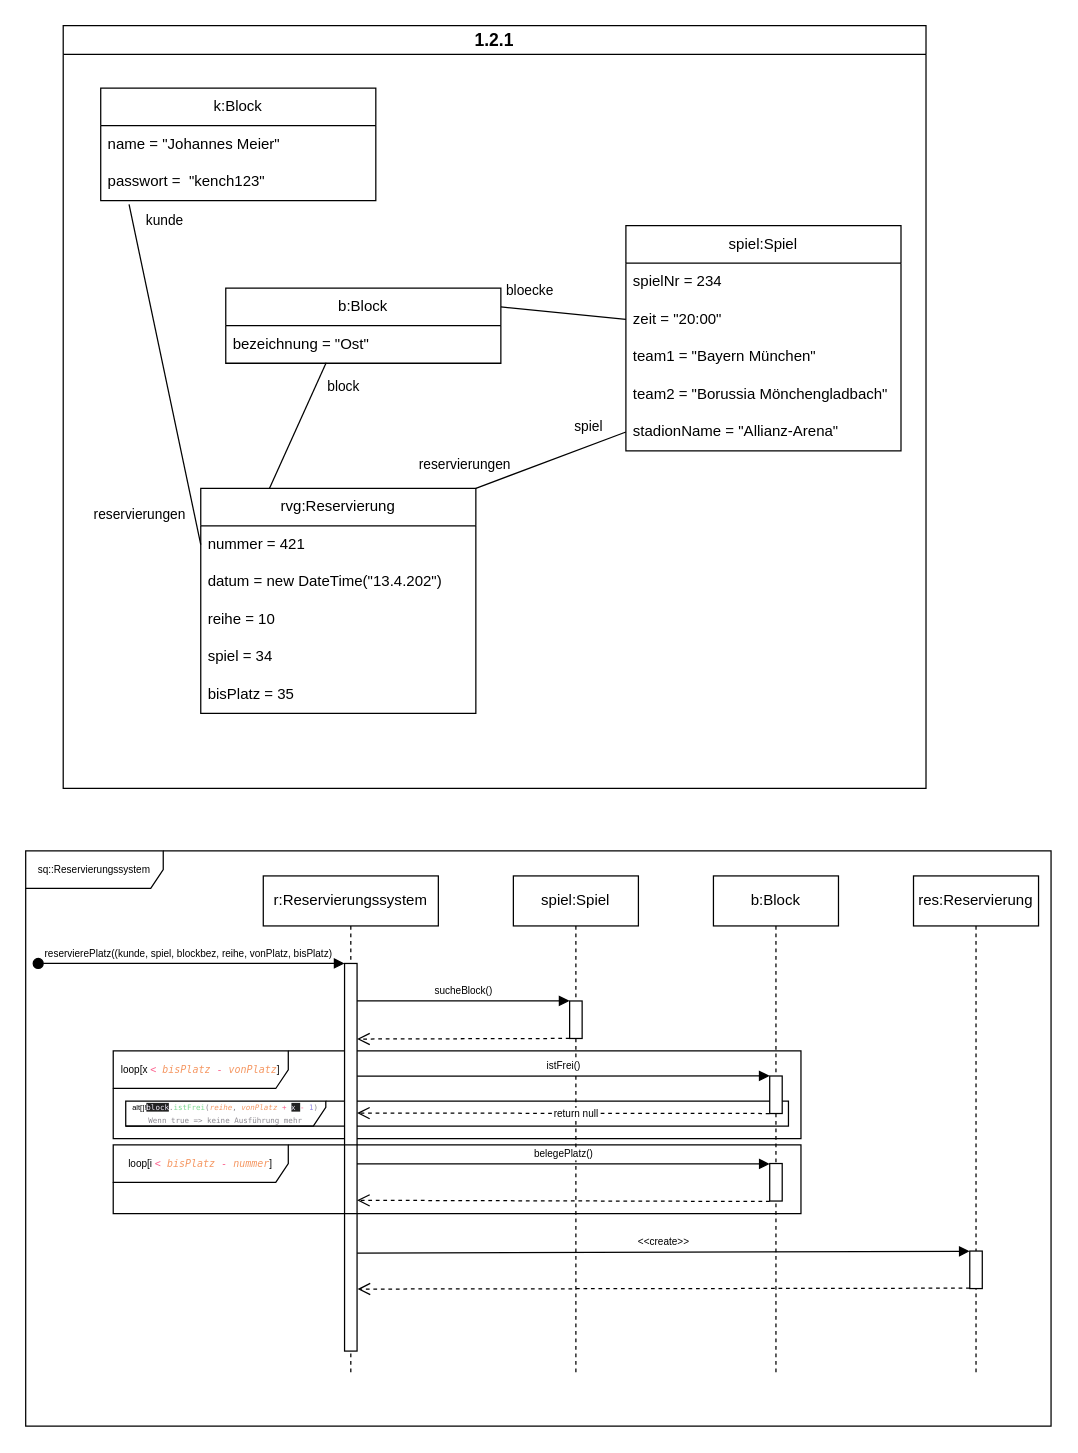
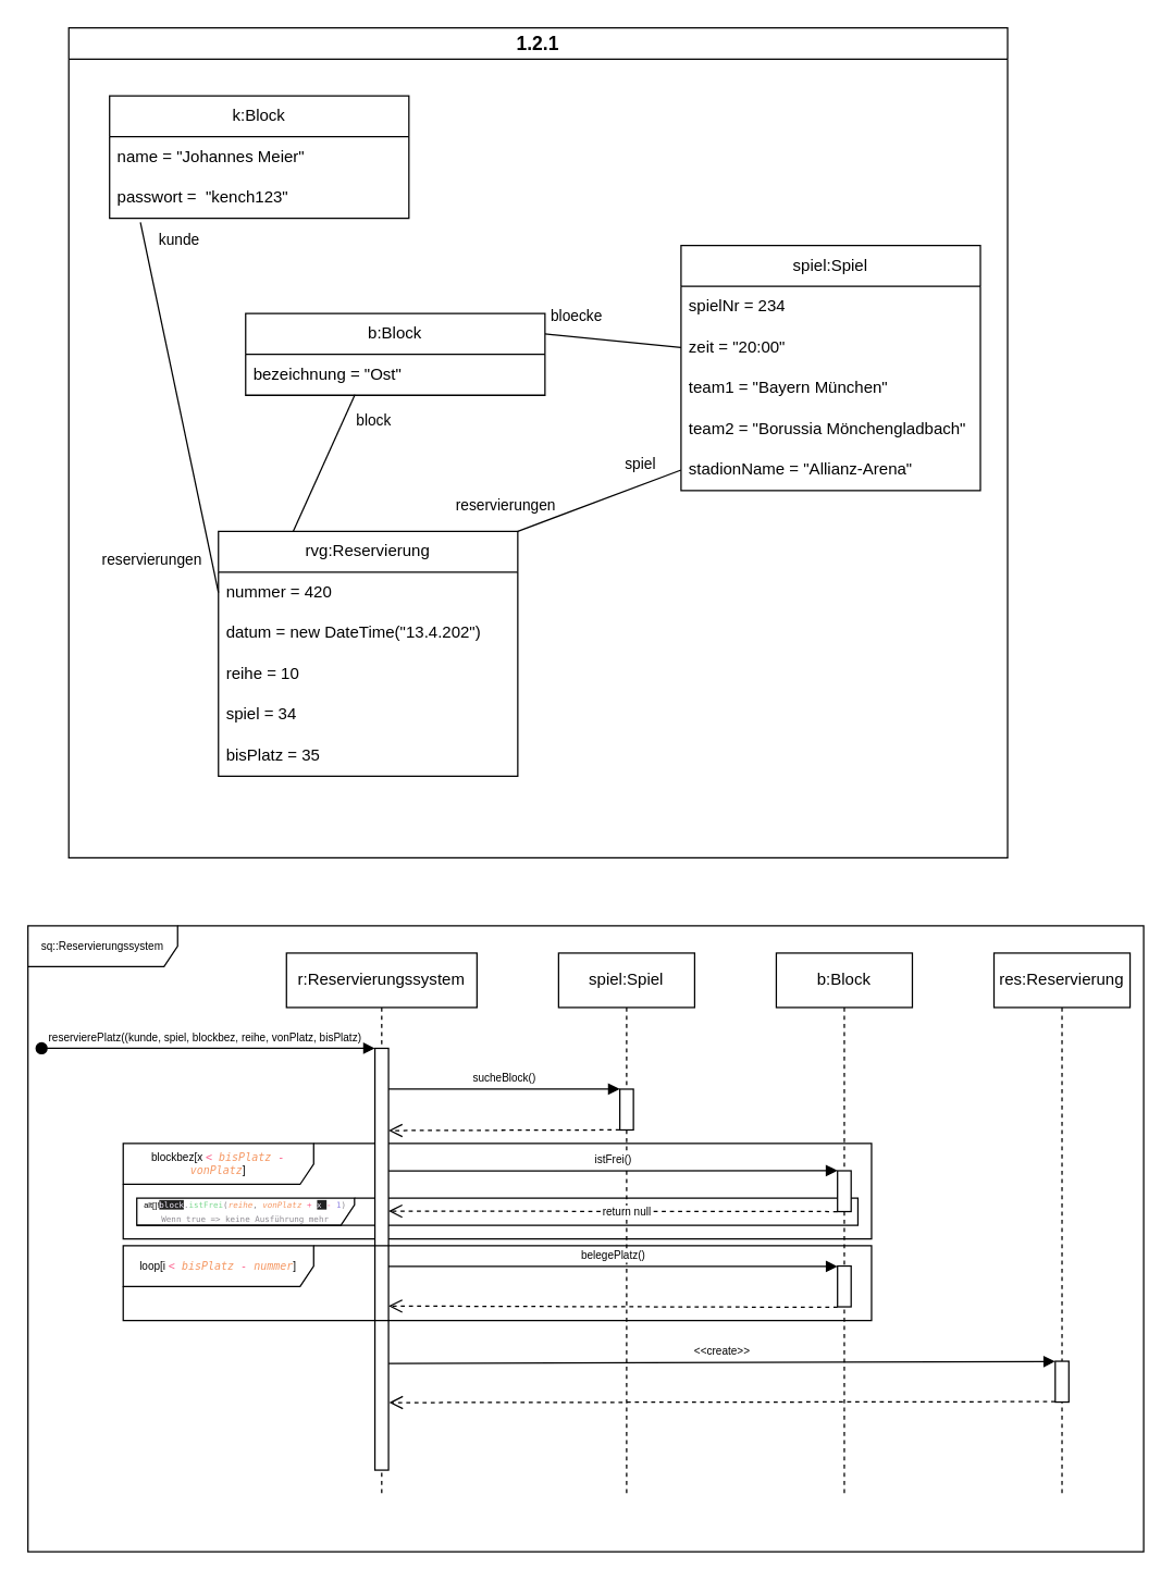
  <mxCell id="0" />
  <mxCell id="1" parent="0" />
  <mxCell id="2" value="sq::Reservierungssystem" style="shape=umlFrame;whiteSpace=wrap;html=1;fontSize=8;width=110;height=30;" vertex="1" parent="1"><mxGeometry y="680" width="820" height="460" as="geometry" x="20" /></mxCell>
- <mxCell id="3" value="loop[x &lt;span style=&quot;font-family: &amp;quot;JetBrains Mono&amp;quot;, monospace; color: rgb(252, 97, 141);&quot;&gt;&amp;lt; &lt;/span&gt;&lt;span style=&quot;font-family: &amp;quot;JetBrains Mono&amp;quot;, monospace; color: rgb(245, 151, 98); font-style: italic;&quot;&gt;bisPlatz &lt;/span&gt;&lt;span style=&quot;font-family: &amp;quot;JetBrains Mono&amp;quot;, monospace; color: rgb(252, 97, 141);&quot;&gt;- &lt;/span&gt;&lt;span style=&quot;font-family: &amp;quot;JetBrains Mono&amp;quot;, monospace; color: rgb(245, 151, 98); font-style: italic;&quot;&gt;vonPlatz&lt;/span&gt;&lt;span style=&quot;background-color: initial;&quot;&gt;]&lt;/span&gt;" style="shape=umlFrame;whiteSpace=wrap;html=1;fontSize=8;width=140;height=30;" vertex="1" parent="1"><mxGeometry x="90" y="840" width="550" height="70" as="geometry" /></mxCell>
+ <mxCell id="3" value="blockbez[x &lt;span style=&quot;font-family: &amp;quot;JetBrains Mono&amp;quot;, monospace; color: rgb(252, 97, 141);&quot;&gt;&amp;lt; &lt;/span&gt;&lt;span style=&quot;font-family: &amp;quot;JetBrains Mono&amp;quot;, monospace; color: rgb(245, 151, 98); font-style: italic;&quot;&gt;bisPlatz &lt;/span&gt;&lt;span style=&quot;font-family: &amp;quot;JetBrains Mono&amp;quot;, monospace; color: rgb(252, 97, 141);&quot;&gt;- &lt;/span&gt;&lt;span style=&quot;font-family: &amp;quot;JetBrains Mono&amp;quot;, monospace; color: rgb(245, 151, 98); font-style: italic;&quot;&gt;vonPlatz&lt;/span&gt;&lt;span style=&quot;background-color: initial;&quot;&gt;]&lt;/span&gt;" style="shape=umlFrame;whiteSpace=wrap;html=1;fontSize=8;width=140;height=30;" vertex="1" parent="1"><mxGeometry x="90" y="840" width="550" height="70" as="geometry" /></mxCell>
  <mxCell id="4" value="&lt;font style=&quot;font-size: 6px;&quot;&gt;alt[]!&lt;span style=&quot;background-color: rgb(34, 34, 34); color: rgb(247, 241, 255); font-family: &amp;quot;JetBrains Mono&amp;quot;, monospace;&quot;&gt;block&lt;/span&gt;&lt;span style=&quot;font-family: &amp;quot;JetBrains Mono&amp;quot;, monospace; color: rgb(139, 136, 143);&quot;&gt;.&lt;/span&gt;&lt;span style=&quot;font-family: &amp;quot;JetBrains Mono&amp;quot;, monospace; color: rgb(123, 216, 143);&quot;&gt;istFrei&lt;/span&gt;&lt;span style=&quot;font-family: &amp;quot;JetBrains Mono&amp;quot;, monospace; color: rgb(139, 136, 143);&quot;&gt;(&lt;/span&gt;&lt;span style=&quot;font-family: &amp;quot;JetBrains Mono&amp;quot;, monospace; color: rgb(245, 151, 98); font-style: italic;&quot;&gt;reihe&lt;/span&gt;&lt;span style=&quot;font-family: &amp;quot;JetBrains Mono&amp;quot;, monospace; color: rgb(139, 136, 143);&quot;&gt;, &lt;/span&gt;&lt;span style=&quot;font-family: &amp;quot;JetBrains Mono&amp;quot;, monospace; color: rgb(245, 151, 98); font-style: italic;&quot;&gt;vonPlatz &lt;/span&gt;&lt;span style=&quot;font-family: &amp;quot;JetBrains Mono&amp;quot;, monospace; color: rgb(252, 97, 141);&quot;&gt;+ &lt;/span&gt;&lt;span style=&quot;background-color: rgb(34, 34, 34); color: rgb(247, 241, 255); font-family: &amp;quot;JetBrains Mono&amp;quot;, monospace;&quot;&gt;x &lt;/span&gt;&lt;span style=&quot;font-family: &amp;quot;JetBrains Mono&amp;quot;, monospace; color: rgb(252, 97, 141);&quot;&gt;- &lt;/span&gt;&lt;span style=&quot;font-family: &amp;quot;JetBrains Mono&amp;quot;, monospace; color: rgb(148, 138, 227);&quot;&gt;1&lt;/span&gt;&lt;span style=&quot;font-family: &amp;quot;JetBrains Mono&amp;quot;, monospace; color: rgb(139, 136, 143);&quot;&gt;)&lt;br&gt;Wenn true =&amp;gt; keine Ausführung mehr&lt;br&gt;&lt;/span&gt;&lt;/font&gt;" style="shape=umlFrame;whiteSpace=wrap;html=1;fontSize=8;width=160;height=20;" vertex="1" parent="1"><mxGeometry x="100" y="880" width="530" height="20" as="geometry" /></mxCell>
  <mxCell id="5" value="&lt;font style=&quot;font-size: 14px;&quot;&gt;1.2.1&lt;/font&gt;" style="swimlane;whiteSpace=wrap;html=1;startSize=23;" parent="1" vertex="1"><mxGeometry x="50" y="20" width="690" height="610" as="geometry" /></mxCell>
  <mxCell id="6" value="k:Block" style="swimlane;fontStyle=0;childLayout=stackLayout;horizontal=1;startSize=30;horizontalStack=0;resizeParent=1;resizeParentMax=0;resizeLast=0;collapsible=1;marginBottom=0;whiteSpace=wrap;html=1;" parent="5" vertex="1"><mxGeometry x="30" y="50" width="220" height="90" as="geometry" /></mxCell>
  <mxCell id="7" value="name = &quot;Johannes Meier&quot;" style="text;strokeColor=none;fillColor=none;align=left;verticalAlign=middle;spacingLeft=4;spacingRight=4;overflow=hidden;points=[[0,0.5],[1,0.5]];portConstraint=eastwest;rotatable=0;whiteSpace=wrap;html=1;" parent="6" vertex="1"><mxGeometry y="30" width="220" height="30" as="geometry" /></mxCell>
  <mxCell id="8" value="passwort =&amp;nbsp; &quot;kench123&quot;" style="text;strokeColor=none;fillColor=none;align=left;verticalAlign=middle;spacingLeft=4;spacingRight=4;overflow=hidden;points=[[0,0.5],[1,0.5]];portConstraint=eastwest;rotatable=0;whiteSpace=wrap;html=1;" parent="6" vertex="1"><mxGeometry y="60" width="220" height="30" as="geometry" /></mxCell>
  <mxCell id="9" value="spiel:Spiel" style="swimlane;fontStyle=0;childLayout=stackLayout;horizontal=1;startSize=30;horizontalStack=0;resizeParent=1;resizeParentMax=0;resizeLast=0;collapsible=1;marginBottom=0;whiteSpace=wrap;html=1;" parent="5" vertex="1"><mxGeometry x="450" y="160" width="220" height="180" as="geometry" /></mxCell>
  <mxCell id="10" value="spielNr = 234" style="text;strokeColor=none;fillColor=none;align=left;verticalAlign=middle;spacingLeft=4;spacingRight=4;overflow=hidden;points=[[0,0.5],[1,0.5]];portConstraint=eastwest;rotatable=0;whiteSpace=wrap;html=1;" parent="9" vertex="1"><mxGeometry y="30" width="220" height="30" as="geometry" /></mxCell>
  <mxCell id="11" value="zeit = &quot;20:00&quot;" style="text;strokeColor=none;fillColor=none;align=left;verticalAlign=middle;spacingLeft=4;spacingRight=4;overflow=hidden;points=[[0,0.5],[1,0.5]];portConstraint=eastwest;rotatable=0;whiteSpace=wrap;html=1;" parent="9" vertex="1"><mxGeometry y="60" width="220" height="30" as="geometry" /></mxCell>
  <mxCell id="12" value="team1 = &quot;Bayern München&quot;" style="text;strokeColor=none;fillColor=none;align=left;verticalAlign=middle;spacingLeft=4;spacingRight=4;overflow=hidden;points=[[0,0.5],[1,0.5]];portConstraint=eastwest;rotatable=0;whiteSpace=wrap;html=1;" parent="9" vertex="1"><mxGeometry y="90" width="220" height="30" as="geometry" /></mxCell>
  <mxCell id="13" value="team2 = &quot;Borussia Mönchengladbach&quot;" style="text;strokeColor=none;fillColor=none;align=left;verticalAlign=middle;spacingLeft=4;spacingRight=4;overflow=hidden;points=[[0,0.5],[1,0.5]];portConstraint=eastwest;rotatable=0;whiteSpace=wrap;html=1;" parent="9" vertex="1"><mxGeometry y="120" width="220" height="30" as="geometry" /></mxCell>
  <mxCell id="14" value="stadionName = &quot;Allianz-Arena&quot;" style="text;strokeColor=none;fillColor=none;align=left;verticalAlign=middle;spacingLeft=4;spacingRight=4;overflow=hidden;points=[[0,0.5],[1,0.5]];portConstraint=eastwest;rotatable=0;whiteSpace=wrap;html=1;" parent="9" vertex="1"><mxGeometry y="150" width="220" height="30" as="geometry" /></mxCell>
  <mxCell id="15" style="edgeStyle=none;rounded=0;orthogonalLoop=1;jettySize=auto;html=1;exitX=1;exitY=0.25;exitDx=0;exitDy=0;entryX=0;entryY=0.5;entryDx=0;entryDy=0;endArrow=none;endFill=0;" parent="5" source="17" target="11" edge="1"><mxGeometry relative="1" as="geometry" /></mxCell>
  <mxCell id="16" value="bloecke" style="edgeLabel;html=1;align=center;verticalAlign=middle;resizable=0;points=[];" parent="15" vertex="1" connectable="0"><mxGeometry x="-0.852" y="2" relative="1" as="geometry"><mxPoint x="15" y="-12" as="offset" /></mxGeometry></mxCell>
  <mxCell id="17" value="b:Block" style="swimlane;fontStyle=0;childLayout=stackLayout;horizontal=1;startSize=30;horizontalStack=0;resizeParent=1;resizeParentMax=0;resizeLast=0;collapsible=1;marginBottom=0;whiteSpace=wrap;html=1;" parent="5" vertex="1"><mxGeometry x="130" y="210" width="220" height="60" as="geometry" /></mxCell>
  <mxCell id="18" value="bezeichnung = &quot;Ost&quot;" style="text;strokeColor=none;fillColor=none;align=left;verticalAlign=middle;spacingLeft=4;spacingRight=4;overflow=hidden;points=[[0,0.5],[1,0.5]];portConstraint=eastwest;rotatable=0;whiteSpace=wrap;html=1;" parent="17" vertex="1"><mxGeometry y="30" width="220" height="30" as="geometry" /></mxCell>
  <mxCell id="19" style="rounded=0;orthogonalLoop=1;jettySize=auto;html=1;exitX=1;exitY=0;exitDx=0;exitDy=0;entryX=0;entryY=0.5;entryDx=0;entryDy=0;endArrow=none;endFill=0;" parent="5" source="24" target="14" edge="1"><mxGeometry relative="1" as="geometry" /></mxCell>
  <mxCell id="20" value="spiel" style="edgeLabel;html=1;align=center;verticalAlign=middle;resizable=0;points=[];" parent="19" vertex="1" connectable="0"><mxGeometry x="0.675" y="1" relative="1" as="geometry"><mxPoint x="-10" y="-11" as="offset" /></mxGeometry></mxCell>
  <mxCell id="21" value="reservierungen" style="edgeLabel;html=1;align=center;verticalAlign=middle;resizable=0;points=[];" parent="19" vertex="1" connectable="0"><mxGeometry x="-0.785" y="-1" relative="1" as="geometry"><mxPoint x="-23" y="-16" as="offset" /></mxGeometry></mxCell>
  <mxCell id="22" style="edgeStyle=none;rounded=0;orthogonalLoop=1;jettySize=auto;html=1;exitX=0.25;exitY=0;exitDx=0;exitDy=0;entryX=0.365;entryY=0.987;entryDx=0;entryDy=0;entryPerimeter=0;endArrow=none;endFill=0;" parent="5" source="24" target="18" edge="1"><mxGeometry relative="1" as="geometry" /></mxCell>
  <mxCell id="23" value="block" style="edgeLabel;html=1;align=center;verticalAlign=middle;resizable=0;points=[];" parent="22" vertex="1" connectable="0"><mxGeometry x="0.574" relative="1" as="geometry"><mxPoint x="23" y="-2" as="offset" /></mxGeometry></mxCell>
  <mxCell id="24" value="rvg:Reservierung" style="swimlane;fontStyle=0;childLayout=stackLayout;horizontal=1;startSize=30;horizontalStack=0;resizeParent=1;resizeParentMax=0;resizeLast=0;collapsible=1;marginBottom=0;whiteSpace=wrap;html=1;" parent="5" vertex="1"><mxGeometry x="110" y="370" width="220" height="180" as="geometry" /></mxCell>
- <mxCell id="25" value="nummer = 421" style="text;strokeColor=none;fillColor=none;align=left;verticalAlign=middle;spacingLeft=4;spacingRight=4;overflow=hidden;points=[[0,0.5],[1,0.5]];portConstraint=eastwest;rotatable=0;whiteSpace=wrap;html=1;" parent="24" vertex="1"><mxGeometry y="30" width="220" height="30" as="geometry" /></mxCell>
+ <mxCell id="25" value="nummer = 420" style="text;strokeColor=none;fillColor=none;align=left;verticalAlign=middle;spacingLeft=4;spacingRight=4;overflow=hidden;points=[[0,0.5],[1,0.5]];portConstraint=eastwest;rotatable=0;whiteSpace=wrap;html=1;" parent="24" vertex="1"><mxGeometry y="30" width="220" height="30" as="geometry" /></mxCell>
  <mxCell id="26" value="datum = new DateTime(&quot;13.4.202&quot;)" style="text;strokeColor=none;fillColor=none;align=left;verticalAlign=middle;spacingLeft=4;spacingRight=4;overflow=hidden;points=[[0,0.5],[1,0.5]];portConstraint=eastwest;rotatable=0;whiteSpace=wrap;html=1;" parent="24" vertex="1"><mxGeometry y="60" width="220" height="30" as="geometry" /></mxCell>
  <mxCell id="27" value="reihe = 10" style="text;strokeColor=none;fillColor=none;align=left;verticalAlign=middle;spacingLeft=4;spacingRight=4;overflow=hidden;points=[[0,0.5],[1,0.5]];portConstraint=eastwest;rotatable=0;whiteSpace=wrap;html=1;" parent="24" vertex="1"><mxGeometry y="90" width="220" height="30" as="geometry" /></mxCell>
  <mxCell id="28" value="spiel = 34" style="text;strokeColor=none;fillColor=none;align=left;verticalAlign=middle;spacingLeft=4;spacingRight=4;overflow=hidden;points=[[0,0.5],[1,0.5]];portConstraint=eastwest;rotatable=0;whiteSpace=wrap;html=1;" parent="24" vertex="1"><mxGeometry y="120" width="220" height="30" as="geometry" /></mxCell>
  <mxCell id="29" value="bisPlatz = 35" style="text;strokeColor=none;fillColor=none;align=left;verticalAlign=middle;spacingLeft=4;spacingRight=4;overflow=hidden;points=[[0,0.5],[1,0.5]];portConstraint=eastwest;rotatable=0;whiteSpace=wrap;html=1;" parent="24" vertex="1"><mxGeometry y="150" width="220" height="30" as="geometry" /></mxCell>
  <mxCell id="30" style="edgeStyle=none;rounded=0;orthogonalLoop=1;jettySize=auto;html=1;exitX=0;exitY=0.5;exitDx=0;exitDy=0;entryX=0.103;entryY=1.1;entryDx=0;entryDy=0;entryPerimeter=0;endArrow=none;endFill=0;" parent="5" source="25" target="8" edge="1"><mxGeometry relative="1" as="geometry" /></mxCell>
  <mxCell id="31" value="reservierungen" style="edgeLabel;html=1;align=center;verticalAlign=middle;resizable=0;points=[];" parent="30" vertex="1" connectable="0"><mxGeometry x="-0.486" y="-1" relative="1" as="geometry"><mxPoint x="-36" y="45" as="offset" /></mxGeometry></mxCell>
  <mxCell id="32" value="kunde" style="edgeLabel;html=1;align=center;verticalAlign=middle;resizable=0;points=[];" parent="30" vertex="1" connectable="0"><mxGeometry x="0.907" relative="1" as="geometry"><mxPoint x="25" as="offset" /></mxGeometry></mxCell>
  <mxCell id="33" value="r:Reservierungssystem" style="shape=umlLifeline;perimeter=lifelinePerimeter;whiteSpace=wrap;html=1;container=1;collapsible=0;recursiveResize=0;outlineConnect=0;" parent="1" vertex="1"><mxGeometry x="210" y="700" width="140" height="400" as="geometry" /></mxCell>
  <mxCell id="34" value="" style="html=1;points=[];perimeter=orthogonalPerimeter;" parent="33" vertex="1"><mxGeometry x="65" y="70" width="10" height="310" as="geometry" /></mxCell>
  <mxCell id="35" value="&lt;font style=&quot;font-size: 8px;&quot;&gt;reservierePlatz((kunde, spiel, blockbez, reihe, vonPlatz, bisPlatz)&lt;/font&gt;" style="html=1;verticalAlign=bottom;startArrow=oval;startFill=1;endArrow=block;startSize=8;rounded=0;" parent="33" edge="1"><mxGeometry x="-0.02" width="60" relative="1" as="geometry"><mxPoint x="-180" y="70" as="sourcePoint" /><mxPoint x="65" y="70" as="targetPoint" /><mxPoint as="offset" /></mxGeometry></mxCell>
  <mxCell id="36" value="spiel:Spiel" style="shape=umlLifeline;perimeter=lifelinePerimeter;whiteSpace=wrap;html=1;container=1;collapsible=0;recursiveResize=0;outlineConnect=0;" parent="1" vertex="1"><mxGeometry x="410" y="700" width="100" height="400" as="geometry" /></mxCell>
  <mxCell id="37" value="" style="html=1;points=[];perimeter=orthogonalPerimeter;fontSize=8;" parent="36" vertex="1"><mxGeometry x="45" y="100" width="10" height="30" as="geometry" /></mxCell>
  <mxCell id="38" value="istFrei()" style="html=1;verticalAlign=bottom;endArrow=block;rounded=0;fontSize=8;entryX=-0.006;entryY=-0.004;entryDx=0;entryDy=0;entryPerimeter=0;" parent="36" target="40" edge="1"><mxGeometry width="80" relative="1" as="geometry"><mxPoint x="-124.92" y="160.12" as="sourcePoint" /><mxPoint x="45.0" y="160.0" as="targetPoint" /></mxGeometry></mxCell>
  <mxCell id="39" value="b:Block" style="shape=umlLifeline;perimeter=lifelinePerimeter;whiteSpace=wrap;html=1;container=1;collapsible=0;recursiveResize=0;outlineConnect=0;" parent="1" vertex="1"><mxGeometry x="570" y="700" width="100" height="400" as="geometry" /></mxCell>
  <mxCell id="40" value="" style="html=1;points=[];perimeter=orthogonalPerimeter;fontSize=8;" parent="39" vertex="1"><mxGeometry x="45" y="160" width="10" height="30" as="geometry" /></mxCell>
  <mxCell id="41" value="" style="html=1;points=[];perimeter=orthogonalPerimeter;fontSize=8;" parent="39" vertex="1"><mxGeometry x="45" y="230" width="10" height="30" as="geometry" /></mxCell>
  <mxCell id="42" value="res:Reservierung" style="shape=umlLifeline;perimeter=lifelinePerimeter;whiteSpace=wrap;html=1;container=1;collapsible=0;recursiveResize=0;outlineConnect=0;" parent="1" vertex="1"><mxGeometry x="730" y="700" width="100" height="400" as="geometry" /></mxCell>
  <mxCell id="43" value="" style="html=1;points=[];perimeter=orthogonalPerimeter;fontSize=8;" parent="42" vertex="1"><mxGeometry x="45" y="300" width="10" height="30" as="geometry" /></mxCell>
  <mxCell id="44" value="sucheBlock()" style="html=1;verticalAlign=bottom;endArrow=block;rounded=0;fontSize=8;entryX=-0.008;entryY=-0.004;entryDx=0;entryDy=0;entryPerimeter=0;" parent="1" target="37" edge="1"><mxGeometry width="80" relative="1" as="geometry"><mxPoint x="285" y="800" as="sourcePoint" /><mxPoint x="365" y="800" as="targetPoint" /></mxGeometry></mxCell>
  <mxCell id="45" value="" style="html=1;verticalAlign=bottom;endArrow=open;dashed=1;endSize=8;rounded=0;fontSize=8;entryX=1.004;entryY=0.195;entryDx=0;entryDy=0;entryPerimeter=0;exitX=-0.005;exitY=0.999;exitDx=0;exitDy=0;exitPerimeter=0;" parent="1" source="37" target="34" edge="1"><mxGeometry relative="1" as="geometry"><mxPoint x="450" y="830" as="sourcePoint" /><mxPoint x="370" y="830" as="targetPoint" /></mxGeometry></mxCell>
  <mxCell id="46" value="" style="html=1;verticalAlign=bottom;endArrow=open;dashed=1;endSize=8;rounded=0;fontSize=8;entryX=0.998;entryY=0.386;entryDx=0;entryDy=0;entryPerimeter=0;exitX=-0.018;exitY=1;exitDx=0;exitDy=0;exitPerimeter=0;" parent="1" source="40" target="34" edge="1"><mxGeometry relative="1" as="geometry"><mxPoint x="610" y="890" as="sourcePoint" /><mxPoint x="440" y="890.48" as="targetPoint" /></mxGeometry></mxCell>
  <mxCell id="47" value="return null" style="edgeLabel;html=1;align=center;verticalAlign=middle;resizable=0;points=[];fontSize=8;" vertex="1" connectable="0" parent="46"><mxGeometry x="-0.084" relative="1" as="geometry"><mxPoint x="-4" as="offset" /></mxGeometry></mxCell>
  <mxCell id="48" value="belegePlatz()" style="html=1;verticalAlign=bottom;endArrow=block;rounded=0;fontSize=8;entryX=0;entryY=0.012;entryDx=0;entryDy=0;entryPerimeter=0;exitX=0.995;exitY=0.517;exitDx=0;exitDy=0;exitPerimeter=0;" parent="1" source="34" target="41" edge="1"><mxGeometry width="80" relative="1" as="geometry"><mxPoint x="290" y="930.24" as="sourcePoint" /><mxPoint x="619.86" y="930" as="targetPoint" /></mxGeometry></mxCell>
  <mxCell id="49" value="" style="html=1;verticalAlign=bottom;endArrow=open;dashed=1;endSize=8;rounded=0;fontSize=8;exitX=0;exitY=1.012;exitDx=0;exitDy=0;exitPerimeter=0;entryX=1;entryY=0.611;entryDx=0;entryDy=0;entryPerimeter=0;" parent="1" source="41" target="34" edge="1"><mxGeometry relative="1" as="geometry"><mxPoint x="609.84" y="960.34" as="sourcePoint" /><mxPoint x="290" y="960" as="targetPoint" /></mxGeometry></mxCell>
  <mxCell id="50" value="&amp;lt;&amp;lt;create&amp;gt;&amp;gt;" style="html=1;verticalAlign=bottom;endArrow=block;rounded=0;fontSize=8;exitX=1.005;exitY=0.747;exitDx=0;exitDy=0;exitPerimeter=0;entryX=-0.007;entryY=0.005;entryDx=0;entryDy=0;entryPerimeter=0;" parent="1" source="34" target="43" edge="1"><mxGeometry width="80" relative="1" as="geometry"><mxPoint x="294.97" y="1000" as="sourcePoint" /><mxPoint x="625.02" y="1000.09" as="targetPoint" /></mxGeometry></mxCell>
  <mxCell id="51" value="" style="html=1;verticalAlign=bottom;endArrow=open;dashed=1;endSize=8;rounded=0;fontSize=8;exitX=0.004;exitY=0.989;exitDx=0;exitDy=0;exitPerimeter=0;entryX=1.042;entryY=0.84;entryDx=0;entryDy=0;entryPerimeter=0;" parent="1" source="43" target="34" edge="1"><mxGeometry relative="1" as="geometry"><mxPoint x="770" y="1030.95" as="sourcePoint" /><mxPoint x="440" y="1030" as="targetPoint" /></mxGeometry></mxCell>
  <mxCell id="52" value="loop[i&amp;nbsp;&lt;span style=&quot;font-family: &amp;quot;JetBrains Mono&amp;quot;, monospace; color: rgb(252, 97, 141);&quot;&gt;&amp;lt; &lt;/span&gt;&lt;span style=&quot;font-family: &amp;quot;JetBrains Mono&amp;quot;, monospace; color: rgb(245, 151, 98); font-style: italic;&quot;&gt;bisPlatz &lt;/span&gt;&lt;span style=&quot;font-family: &amp;quot;JetBrains Mono&amp;quot;, monospace; color: rgb(252, 97, 141);&quot;&gt;- &lt;/span&gt;&lt;span style=&quot;font-family: &amp;quot;JetBrains Mono&amp;quot;, monospace; color: rgb(245, 151, 98); font-style: italic;&quot;&gt;nummer&lt;/span&gt;&lt;span style=&quot;background-color: initial;&quot;&gt;]&lt;/span&gt;" style="shape=umlFrame;whiteSpace=wrap;html=1;fontSize=8;width=140;height=30;" vertex="1" parent="1"><mxGeometry x="90" y="915" width="550" height="55" as="geometry" /></mxCell>
